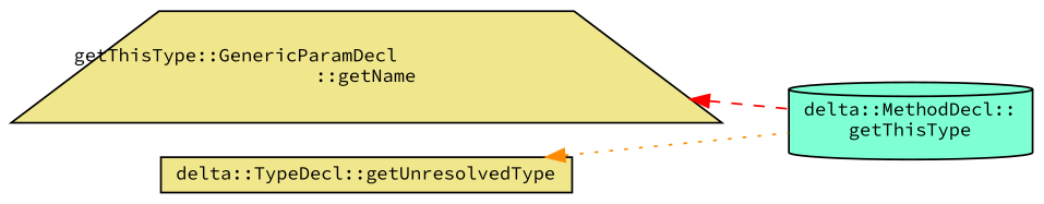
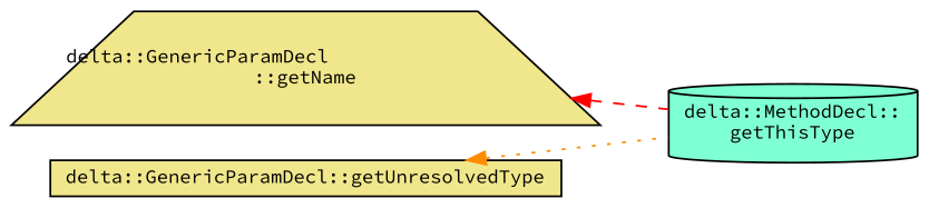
  digraph {
    fontname="Source Code Pro"
    rankdir=LR
    node [color=black fillcolor=khaki fontname="Source Code Pro" fontsize=10 style=filled]
    edge [dir=back fontname="Source Code Pro" fontsize=10 labelfontname=Helvetica labelfontsize=10]
-   n1 [fontcolor=black height=0.2 label="getThisType::GenericParamDecl\l::getName" shape=trapezium width=0.4]
+   n1 [fontcolor=black height=0.2 label="delta::GenericParamDecl\l::getName" shape=trapezium width=0.4]
    n2 [fillcolor=aquamarine height=0.2 label="delta::MethodDecl::\lgetThisType" shape=cylinder width=0.4]
-   n3 [height=0.2 label="delta::TypeDecl::getUnresolvedType" shape=box width=0.4]
+   n3 [height=0.2 label="delta::GenericParamDecl::getUnresolvedType" shape=box width=0.4]
    n1 -> n2 [color=red style=dashed]
    n3 -> n2 [color=darkorange style=dotted]
  }
